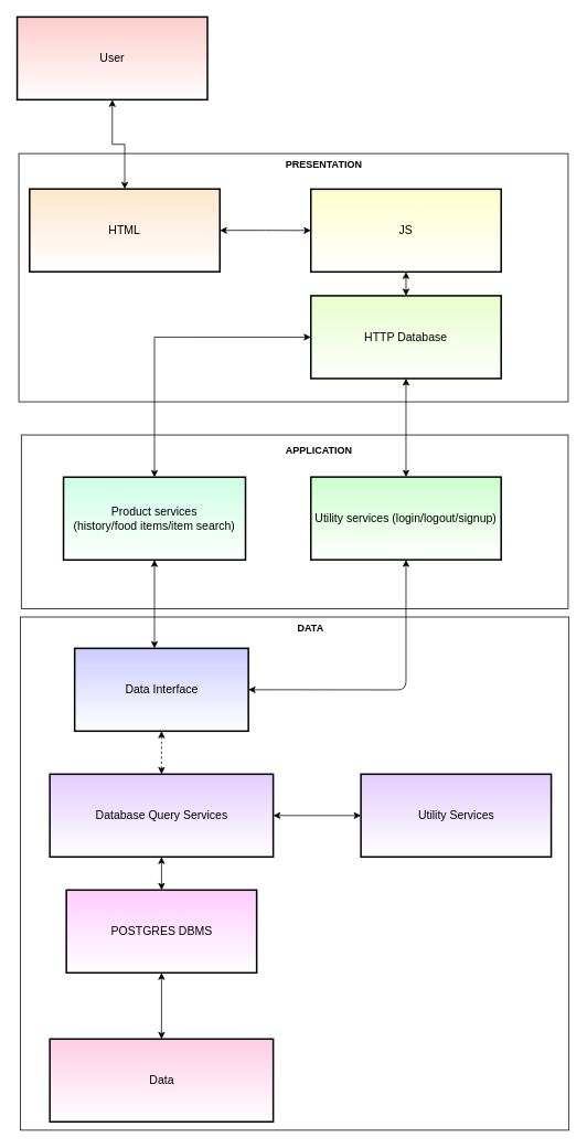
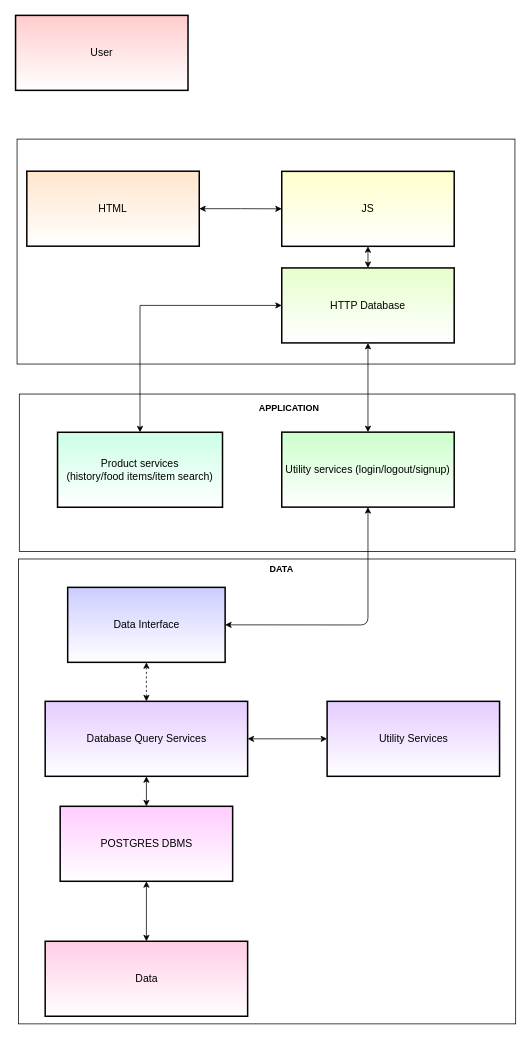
  <mxCell id="0" />
  <mxCell id="1" parent="0" />
  <mxCell id="2" value="" style="rounded=0;whiteSpace=wrap;html=1;strokeColor=#000000;fillColor=none;gradientColor=none;align=left;" parent="1" vertex="1"><mxGeometry x="22" y="185" width="664" height="300" as="geometry" /></mxCell>
  <mxCell id="3" value="" style="rounded=0;whiteSpace=wrap;html=1;strokeColor=#000000;fillColor=none;gradientColor=none;align=left;" parent="1" vertex="1"><mxGeometry x="25" y="525" width="661" height="210" as="geometry" /></mxCell>
  <mxCell id="4" value="" style="rounded=0;whiteSpace=wrap;html=1;strokeColor=#000000;fillColor=none;gradientColor=none;align=left;" parent="1" vertex="1"><mxGeometry x="24" y="745" width="663" height="620" as="geometry" /></mxCell>
  <mxCell id="5" value="Data" style="strokeWidth=2;whiteSpace=wrap;html=1;align=center;fontSize=14;fillColor=#FFCCE6;gradientColor=#ffffff;" parent="1" vertex="1"><mxGeometry x="59.5" y="1254.833" width="270" height="100" as="geometry" /></mxCell>
  <mxCell id="6" style="edgeStyle=orthogonalEdgeStyle;rounded=0;orthogonalLoop=1;jettySize=auto;html=1;exitX=0.5;exitY=1;exitDx=0;exitDy=0;entryX=0.5;entryY=0;entryDx=0;entryDy=0;startArrow=classic;startFill=1;strokeColor=#000000;" parent="1" source="7" target="5" edge="1"><mxGeometry relative="1" as="geometry" /></mxCell>
  <mxCell id="7" value="POSTGRES DBMS" style="strokeWidth=2;whiteSpace=wrap;html=1;align=center;fontSize=14;fillColor=#FFCCFF;gradientColor=#ffffff;" parent="1" vertex="1"><mxGeometry x="79.5" y="1074.833" width="230" height="100" as="geometry" /></mxCell>
- <mxCell id="8" style="edgeStyle=orthogonalEdgeStyle;rounded=0;orthogonalLoop=1;jettySize=auto;html=1;entryX=0.5;entryY=1;entryDx=0;entryDy=0;startArrow=classic;startFill=1;strokeColor=#000000;" parent="1" source="9" target="27" edge="1"><mxGeometry relative="1" as="geometry"><mxPoint x="186" y="810" as="targetPoint" /><Array as="points"><mxPoint x="186" y="755" /><mxPoint x="186" y="755" /></Array></mxGeometry></mxCell>
  <mxCell id="9" value="Data Interface" style="strokeWidth=2;whiteSpace=wrap;html=1;align=center;fontSize=14;fillColor=#CCCCFF;gradientColor=#ffffff;strokeColor=#000000;" parent="1" vertex="1"><mxGeometry x="89.5" y="782.833" width="210" height="100" as="geometry" /></mxCell>
  <mxCell id="10" style="edgeStyle=orthogonalEdgeStyle;rounded=0;orthogonalLoop=1;jettySize=auto;html=1;entryX=0.5;entryY=1;entryDx=0;entryDy=0;startArrow=classic;startFill=1;strokeColor=#000000;dashed=1;" parent="1" source="13" target="9" edge="1"><mxGeometry relative="1" as="geometry" /></mxCell>
  <mxCell id="11" style="edgeStyle=orthogonalEdgeStyle;rounded=0;orthogonalLoop=1;jettySize=auto;html=1;startArrow=classic;startFill=1;strokeColor=#000000;entryX=0;entryY=0.5;entryDx=0;entryDy=0;" parent="1" source="13" target="23" edge="1"><mxGeometry relative="1" as="geometry"><mxPoint x="380.5" y="984.833" as="targetPoint" /></mxGeometry></mxCell>
  <mxCell id="12" style="edgeStyle=orthogonalEdgeStyle;rounded=0;orthogonalLoop=1;jettySize=auto;html=1;exitX=0.5;exitY=1;exitDx=0;exitDy=0;entryX=0.5;entryY=0;entryDx=0;entryDy=0;startArrow=classic;startFill=1;strokeColor=#000000;" parent="1" source="13" target="7" edge="1"><mxGeometry relative="1" as="geometry" /></mxCell>
  <mxCell id="13" value="Database Query Services" style="strokeWidth=2;whiteSpace=wrap;html=1;align=center;fontSize=14;fillColor=#E5CCFF;gradientColor=#ffffff;" parent="1" vertex="1"><mxGeometry x="59.5" y="934.833" width="270" height="100" as="geometry" /></mxCell>
  <mxCell id="14" style="edgeStyle=orthogonalEdgeStyle;rounded=0;orthogonalLoop=1;jettySize=auto;html=1;exitX=0.5;exitY=1;exitDx=0;exitDy=0;entryX=0.5;entryY=0;entryDx=0;entryDy=0;startArrow=classic;startFill=1;strokeColor=#000000;" parent="1" source="15" target="22" edge="1"><mxGeometry relative="1" as="geometry" /></mxCell>
  <mxCell id="15" value="JS" style="strokeWidth=2;whiteSpace=wrap;html=1;align=center;fontSize=14;fillColor=#FFFFCC;gradientColor=#ffffff;" parent="1" vertex="1"><mxGeometry x="375" y="228" width="230" height="100" as="geometry" /></mxCell>
  <mxCell id="16" style="edgeStyle=orthogonalEdgeStyle;rounded=0;orthogonalLoop=1;jettySize=auto;html=1;exitX=1;exitY=0.5;exitDx=0;exitDy=0;entryX=0;entryY=0.5;entryDx=0;entryDy=0;startArrow=classic;startFill=1;strokeColor=#000000;" parent="1" source="17" target="15" edge="1"><mxGeometry relative="1" as="geometry" /></mxCell>
  <mxCell id="17" value="HTML" style="strokeWidth=2;whiteSpace=wrap;html=1;align=center;fontSize=14;fillColor=#FFE6CC;gradientColor=#ffffff;" parent="1" vertex="1"><mxGeometry x="35" y="227.833" width="230" height="100" as="geometry" /></mxCell>
- <mxCell id="18" style="edgeStyle=orthogonalEdgeStyle;rounded=0;orthogonalLoop=1;jettySize=auto;html=1;entryX=0.5;entryY=0;entryDx=0;entryDy=0;strokeColor=#000000;startArrow=classic;startFill=1;" parent="1" source="19" target="17" edge="1"><mxGeometry relative="1" as="geometry" /></mxCell>
  <mxCell id="19" value="User" style="strokeWidth=2;whiteSpace=wrap;html=1;align=center;fontSize=14;fillColor=#FFCCCC;gradientColor=#ffffff;comic=0;shadow=0;" parent="1" vertex="1"><mxGeometry x="20" y="20" width="230" height="100" as="geometry" /></mxCell>
  <mxCell id="20" value="Utility services (login/logout/signup)" style="strokeWidth=2;whiteSpace=wrap;html=1;align=center;fontSize=14;fillColor=#CCFFCC;gradientColor=#ffffff;" parent="1" vertex="1"><mxGeometry x="375" y="575.833" width="230" height="100" as="geometry" /></mxCell>
  <mxCell id="21" style="edgeStyle=orthogonalEdgeStyle;rounded=0;orthogonalLoop=1;jettySize=auto;html=1;exitX=0.5;exitY=1;exitDx=0;exitDy=0;entryX=0.5;entryY=0;entryDx=0;entryDy=0;startArrow=classic;startFill=1;strokeColor=#000000;" parent="1" source="22" target="20" edge="1"><mxGeometry relative="1" as="geometry" /></mxCell>
  <mxCell id="22" value="&lt;div&gt;HTTP Database&lt;/div&gt;" style="strokeWidth=2;whiteSpace=wrap;html=1;align=center;fontSize=14;fillColor=#E6FFCC;gradientColor=#ffffff;" parent="1" vertex="1"><mxGeometry x="375" y="356.833" width="230" height="100" as="geometry" /></mxCell>
  <mxCell id="23" value="Utility Services" style="strokeWidth=2;whiteSpace=wrap;html=1;align=center;fontSize=14;fillColor=#E5CCFF;gradientColor=#ffffff;" parent="1" vertex="1"><mxGeometry x="435.5" y="934.833" width="230" height="100" as="geometry" /></mxCell>
  <mxCell id="24" value="DATA" style="text;strokeColor=none;fillColor=none;spacingLeft=4;spacingRight=4;overflow=hidden;rotatable=0;points=[[0,0.5],[1,0.5]];portConstraint=eastwest;fontSize=12;shadow=0;comic=0;align=center;fontStyle=1" parent="1" vertex="1"><mxGeometry x="345" y="745.167" width="60" height="26" as="geometry" /></mxCell>
  <mxCell id="25" value="APPLICATION" style="text;strokeColor=none;fillColor=none;spacingLeft=4;spacingRight=4;overflow=hidden;rotatable=0;points=[[0,0.5],[1,0.5]];portConstraint=eastwest;fontSize=12;shadow=0;comic=0;align=center;fontStyle=1" parent="1" vertex="1"><mxGeometry x="323.5" y="530" width="123" height="26" as="geometry" /></mxCell>
  <mxCell id="26" style="edgeStyle=orthogonalEdgeStyle;rounded=0;orthogonalLoop=1;jettySize=auto;html=1;startArrow=classic;startFill=1;strokeColor=#000000;exitX=0.5;exitY=0;exitDx=0;exitDy=0;entryX=0;entryY=0.5;entryDx=0;entryDy=0;" parent="1" source="27" target="22" edge="1"><mxGeometry relative="1" as="geometry" /></mxCell>
  <mxCell id="27" value="&lt;div&gt;Product services &lt;br&gt;&lt;/div&gt;&lt;div&gt;(history/food items/item search)&lt;/div&gt;" style="strokeWidth=2;whiteSpace=wrap;html=1;align=center;fontSize=14;fillColor=#CCFFE6;gradientColor=#ffffff;" parent="1" vertex="1"><mxGeometry x="76" y="576" width="220" height="100" as="geometry" /></mxCell>
- <mxCell id="28" value="PRESENTATION" style="text;strokeColor=none;fillColor=none;spacingLeft=4;spacingRight=4;overflow=hidden;rotatable=0;points=[[0,0.5],[1,0.5]];portConstraint=eastwest;fontSize=12;shadow=0;comic=0;align=center;fontStyle=1" parent="1" vertex="1"><mxGeometry x="329.5" y="185" width="123" height="26" as="geometry" /></mxCell>
  <mxCell id="29" value="" style="endArrow=classic;startArrow=classic;html=1;exitX=1;exitY=0.5;exitDx=0;exitDy=0;entryX=0.5;entryY=1;entryDx=0;entryDy=0;" edge="1" parent="1" source="9" target="20"><mxGeometry width="50" height="50" relative="1" as="geometry"><mxPoint x="456" y="815" as="sourcePoint" /><mxPoint x="506" y="765" as="targetPoint" /><Array as="points"><mxPoint x="490" y="833" /></Array></mxGeometry></mxCell>
